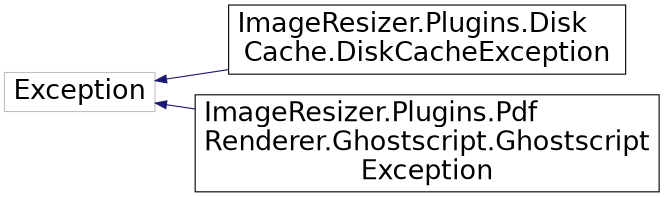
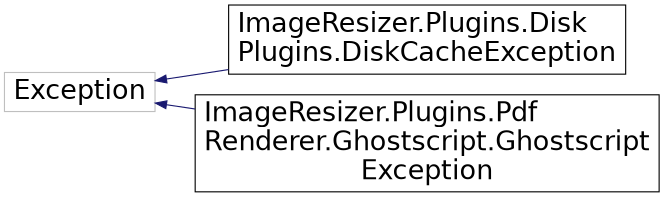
  digraph {
    rankdir=LR
    node [color=black fillcolor=white fontname=Helvetica fontsize=24 shape=record style=filled]
    edge [color=midnightblue dir=back fontname=Helvetica fontsize=24 labelfontname=Helvetica labelfontsize=24 style=solid]
    n1 [color=grey75 height=0.2 label=Exception width=0.4]
-   n2 [height=0.2 label="ImageResizer.Plugins.Disk\lCache.DiskCacheException" width=0.4]
+   n2 [height=0.2 label="ImageResizer.Plugins.Disk\lPlugins.DiskCacheException" width=0.4]
    n3 [height=0.2 label="ImageResizer.Plugins.Pdf\lRenderer.Ghostscript.Ghostscript\lException" width=0.4]
    n1 -> n2
    n1 -> n3
  }
